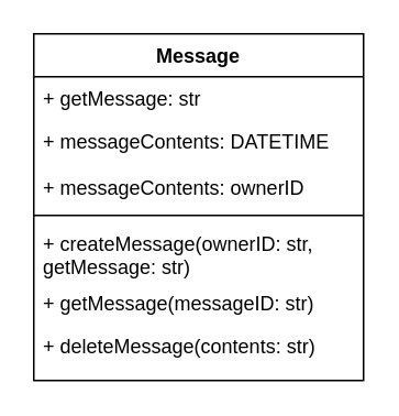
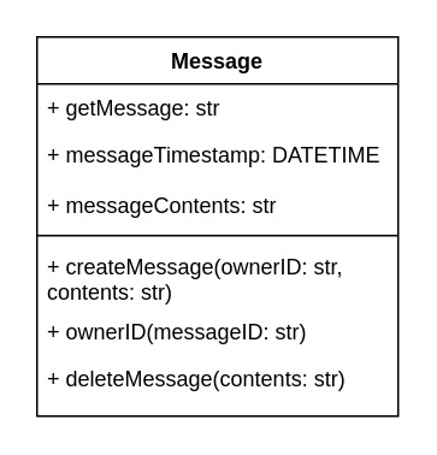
  <mxCell id="0" />
  <mxCell id="1" parent="0" />
  <mxCell id="2" value="Message" style="swimlane;fontStyle=1;align=center;verticalAlign=top;childLayout=stackLayout;horizontal=1;startSize=26;horizontalStack=0;resizeParent=1;resizeParentMax=0;resizeLast=0;collapsible=1;marginBottom=0;whiteSpace=wrap;html=1;" vertex="1" parent="1"><mxGeometry x="20" y="20" width="200" height="210" as="geometry" /></mxCell>
  <mxCell id="3" value="+ getMessage: str" style="text;strokeColor=none;fillColor=none;align=left;verticalAlign=top;spacingLeft=4;spacingRight=4;overflow=hidden;rotatable=0;points=[[0,0.5],[1,0.5]];portConstraint=eastwest;whiteSpace=wrap;html=1;" vertex="1" parent="2"><mxGeometry y="26" width="200" height="26" as="geometry" /></mxCell>
- <mxCell id="4" value="+ messageContents: DATETIME" style="text;strokeColor=none;fillColor=none;align=left;verticalAlign=top;spacingLeft=4;spacingRight=4;overflow=hidden;rotatable=0;points=[[0,0.5],[1,0.5]];portConstraint=eastwest;whiteSpace=wrap;html=1;" vertex="1" parent="2"><mxGeometry y="52" width="200" height="28" as="geometry" /></mxCell>
- <mxCell id="5" value="+ messageContents: ownerID" style="text;strokeColor=none;fillColor=none;align=left;verticalAlign=top;spacingLeft=4;spacingRight=4;overflow=hidden;rotatable=0;points=[[0,0.5],[1,0.5]];portConstraint=eastwest;whiteSpace=wrap;html=1;" vertex="1" parent="2"><mxGeometry y="80" width="200" height="26" as="geometry" /></mxCell>
+ <mxCell id="4" value="+ messageTimestamp: DATETIME" style="text;strokeColor=none;fillColor=none;align=left;verticalAlign=top;spacingLeft=4;spacingRight=4;overflow=hidden;rotatable=0;points=[[0,0.5],[1,0.5]];portConstraint=eastwest;whiteSpace=wrap;html=1;" vertex="1" parent="2"><mxGeometry y="52" width="200" height="28" as="geometry" /></mxCell>
+ <mxCell id="5" value="+ messageContents: str" style="text;strokeColor=none;fillColor=none;align=left;verticalAlign=top;spacingLeft=4;spacingRight=4;overflow=hidden;rotatable=0;points=[[0,0.5],[1,0.5]];portConstraint=eastwest;whiteSpace=wrap;html=1;" vertex="1" parent="2"><mxGeometry y="80" width="200" height="26" as="geometry" /></mxCell>
  <mxCell id="6" value="" style="line;strokeWidth=1;fillColor=none;align=left;verticalAlign=middle;spacingTop=-1;spacingLeft=3;spacingRight=3;rotatable=0;labelPosition=right;points=[];portConstraint=eastwest;strokeColor=inherit;" vertex="1" parent="2"><mxGeometry y="106" width="200" height="8" as="geometry" /></mxCell>
- <mxCell id="7" value="+ createMessage(ownerID: str, getMessage: str)" style="text;strokeColor=none;fillColor=none;align=left;verticalAlign=top;spacingLeft=4;spacingRight=4;overflow=hidden;rotatable=0;points=[[0,0.5],[1,0.5]];portConstraint=eastwest;whiteSpace=wrap;html=1;" vertex="1" parent="2"><mxGeometry y="114" width="200" height="36" as="geometry" /></mxCell>
- <mxCell id="8" value="+ getMessage(messageID: str)" style="text;strokeColor=none;fillColor=none;align=left;verticalAlign=top;spacingLeft=4;spacingRight=4;overflow=hidden;rotatable=0;points=[[0,0.5],[1,0.5]];portConstraint=eastwest;whiteSpace=wrap;html=1;" vertex="1" parent="2"><mxGeometry y="150" width="200" height="26" as="geometry" /></mxCell>
+ <mxCell id="7" value="+ createMessage(ownerID: str, contents: str)" style="text;strokeColor=none;fillColor=none;align=left;verticalAlign=top;spacingLeft=4;spacingRight=4;overflow=hidden;rotatable=0;points=[[0,0.5],[1,0.5]];portConstraint=eastwest;whiteSpace=wrap;html=1;" vertex="1" parent="2"><mxGeometry y="114" width="200" height="36" as="geometry" /></mxCell>
+ <mxCell id="8" value="+ ownerID(messageID: str)" style="text;strokeColor=none;fillColor=none;align=left;verticalAlign=top;spacingLeft=4;spacingRight=4;overflow=hidden;rotatable=0;points=[[0,0.5],[1,0.5]];portConstraint=eastwest;whiteSpace=wrap;html=1;" vertex="1" parent="2"><mxGeometry y="150" width="200" height="26" as="geometry" /></mxCell>
  <mxCell id="9" value="+ deleteMessage(contents: str)" style="text;strokeColor=none;fillColor=none;align=left;verticalAlign=top;spacingLeft=4;spacingRight=4;overflow=hidden;rotatable=0;points=[[0,0.5],[1,0.5]];portConstraint=eastwest;whiteSpace=wrap;html=1;" vertex="1" parent="2"><mxGeometry y="176" width="200" height="34" as="geometry" /></mxCell>
